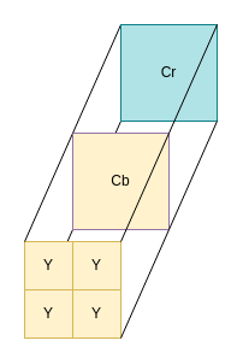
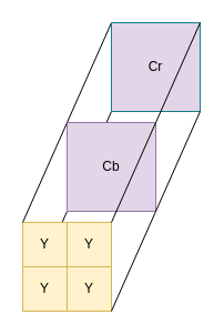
  <mxCell id="0" />
  <mxCell id="1" parent="0" />
  <mxCell id="2" value="" style="endArrow=none;html=1;entryX=0;entryY=0;entryDx=0;entryDy=0;" edge="1" parent="1"><mxGeometry width="50" height="50" relative="1" as="geometry"><mxPoint x="60" y="190" as="sourcePoint" /><mxPoint x="100" y="100" as="targetPoint" /></mxGeometry></mxCell>
  <mxCell id="3" value="" style="endArrow=none;html=1;entryX=0;entryY=0;entryDx=0;entryDy=0;" edge="1" parent="1"><mxGeometry width="50" height="50" relative="1" as="geometry"><mxPoint x="20" y="280" as="sourcePoint" /><mxPoint x="60" y="190" as="targetPoint" /></mxGeometry></mxCell>
  <mxCell id="4" value="Y" style="rounded=0;whiteSpace=wrap;html=1;fillColor=#fff2cc;strokeColor=#d6b656;" vertex="1" parent="1"><mxGeometry x="20" y="200" width="40" height="40" as="geometry" /></mxCell>
  <mxCell id="5" value="Y" style="rounded=0;whiteSpace=wrap;html=1;fillColor=#fff2cc;strokeColor=#d6b656;" vertex="1" parent="1"><mxGeometry x="60" y="200" width="40" height="40" as="geometry" /></mxCell>
  <mxCell id="6" value="Y" style="rounded=0;whiteSpace=wrap;html=1;fillColor=#fff2cc;strokeColor=#d6b656;" vertex="1" parent="1"><mxGeometry x="20" y="240" width="40" height="40" as="geometry" /></mxCell>
  <mxCell id="7" value="Y" style="rounded=0;whiteSpace=wrap;html=1;fillColor=#fff2cc;strokeColor=#d6b656;" vertex="1" parent="1"><mxGeometry x="60" y="240" width="40" height="40" as="geometry" /></mxCell>
  <mxCell id="8" value="" style="endArrow=none;html=1;entryX=0;entryY=0;entryDx=0;entryDy=0;" edge="1" parent="1" target="9"><mxGeometry width="50" height="50" relative="1" as="geometry"><mxPoint x="20" y="200" as="sourcePoint" /><mxPoint x="60" y="160" as="targetPoint" /></mxGeometry></mxCell>
- <mxCell id="9" value="Cb" style="rounded=0;whiteSpace=wrap;html=1;fillColor=#fff2cc;strokeColor=#9673a6;" vertex="1" parent="1"><mxGeometry x="60" y="110" width="80" height="80" as="geometry" /></mxCell>
+ <mxCell id="9" value="Cb" style="rounded=0;whiteSpace=wrap;html=1;fillColor=#e1d5e7;strokeColor=#9673a6;" vertex="1" parent="1"><mxGeometry x="60" y="110" width="80" height="80" as="geometry" /></mxCell>
  <mxCell id="10" value="" style="endArrow=none;html=1;entryX=0;entryY=0;entryDx=0;entryDy=0;" edge="1" parent="1"><mxGeometry width="50" height="50" relative="1" as="geometry"><mxPoint x="100" y="200" as="sourcePoint" /><mxPoint x="140" y="110" as="targetPoint" /></mxGeometry></mxCell>
  <mxCell id="11" value="" style="endArrow=none;html=1;entryX=0;entryY=0;entryDx=0;entryDy=0;" edge="1" parent="1"><mxGeometry width="50" height="50" relative="1" as="geometry"><mxPoint x="100" y="280" as="sourcePoint" /><mxPoint x="140" y="190" as="targetPoint" /></mxGeometry></mxCell>
  <mxCell id="12" value="" style="endArrow=none;html=1;entryX=0;entryY=0;entryDx=0;entryDy=0;" edge="1" parent="1" target="13"><mxGeometry width="50" height="50" relative="1" as="geometry"><mxPoint x="60" y="110" as="sourcePoint" /><mxPoint x="100" y="70" as="targetPoint" /></mxGeometry></mxCell>
- <mxCell id="13" value="Cr" style="rounded=0;whiteSpace=wrap;html=1;fillColor=#b0e3e6;strokeColor=#0e8088;" vertex="1" parent="1"><mxGeometry x="100" y="20" width="80" height="80" as="geometry" /></mxCell>
+ <mxCell id="13" value="Cr" style="rounded=0;whiteSpace=wrap;html=1;fillColor=#e1d5e7;strokeColor=#0e8088;" vertex="1" parent="1"><mxGeometry x="100" y="20" width="80" height="80" as="geometry" /></mxCell>
  <mxCell id="14" value="" style="endArrow=none;html=1;entryX=0;entryY=0;entryDx=0;entryDy=0;" edge="1" parent="1"><mxGeometry width="50" height="50" relative="1" as="geometry"><mxPoint x="140" y="110" as="sourcePoint" /><mxPoint x="180" y="20" as="targetPoint" /></mxGeometry></mxCell>
  <mxCell id="15" value="" style="endArrow=none;html=1;entryX=0;entryY=0;entryDx=0;entryDy=0;" edge="1" parent="1"><mxGeometry width="50" height="50" relative="1" as="geometry"><mxPoint x="140" y="190" as="sourcePoint" /><mxPoint x="180" y="100" as="targetPoint" /></mxGeometry></mxCell>
